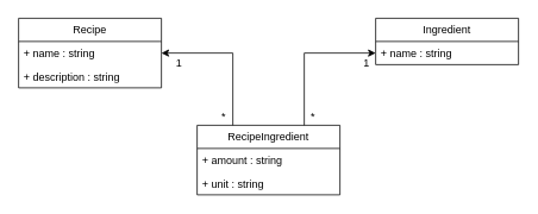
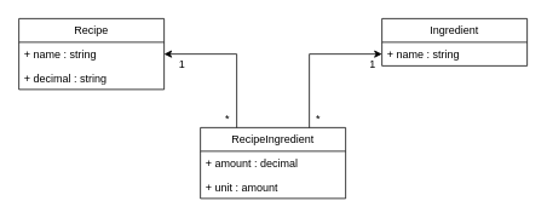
  <mxCell id="0" />
  <mxCell id="1" parent="0" />
  <mxCell id="2" style="edgeStyle=orthogonalEdgeStyle;rounded=0;orthogonalLoop=1;jettySize=auto;html=1;exitX=0.25;exitY=0;exitDx=0;exitDy=0;entryX=1;entryY=0.5;entryDx=0;entryDy=0;" edge="1" parent="1" source="4" target="10"><mxGeometry relative="1" as="geometry" /></mxCell>
  <mxCell id="3" style="edgeStyle=orthogonalEdgeStyle;rounded=0;orthogonalLoop=1;jettySize=auto;html=1;exitX=0.75;exitY=0;exitDx=0;exitDy=0;entryX=0;entryY=0.5;entryDx=0;entryDy=0;" edge="1" parent="1" source="4" target="8"><mxGeometry relative="1" as="geometry" /></mxCell>
  <mxCell id="4" value="&lt;div&gt;RecipeIngredient&lt;/div&gt;" style="swimlane;fontStyle=0;childLayout=stackLayout;horizontal=1;startSize=26;fillColor=none;horizontalStack=0;resizeParent=1;resizeParentMax=0;resizeLast=0;collapsible=1;marginBottom=0;whiteSpace=wrap;html=1;" parent="1" vertex="1"><mxGeometry x="220" y="140" width="160" height="78" as="geometry" /></mxCell>
- <mxCell id="5" value="+ amount : string" style="text;strokeColor=none;fillColor=none;align=left;verticalAlign=top;spacingLeft=4;spacingRight=4;overflow=hidden;rotatable=0;points=[[0,0.5],[1,0.5]];portConstraint=eastwest;whiteSpace=wrap;html=1;" parent="4" vertex="1"><mxGeometry y="26" width="160" height="26" as="geometry" /></mxCell>
- <mxCell id="6" value="+ unit : string" style="text;strokeColor=none;fillColor=none;align=left;verticalAlign=top;spacingLeft=4;spacingRight=4;overflow=hidden;rotatable=0;points=[[0,0.5],[1,0.5]];portConstraint=eastwest;whiteSpace=wrap;html=1;" parent="4" vertex="1"><mxGeometry y="52" width="160" height="26" as="geometry" /></mxCell>
+ <mxCell id="5" value="+ amount : decimal" style="text;strokeColor=none;fillColor=none;align=left;verticalAlign=top;spacingLeft=4;spacingRight=4;overflow=hidden;rotatable=0;points=[[0,0.5],[1,0.5]];portConstraint=eastwest;whiteSpace=wrap;html=1;" parent="4" vertex="1"><mxGeometry y="26" width="160" height="26" as="geometry" /></mxCell>
+ <mxCell id="6" value="+ unit : amount" style="text;strokeColor=none;fillColor=none;align=left;verticalAlign=top;spacingLeft=4;spacingRight=4;overflow=hidden;rotatable=0;points=[[0,0.5],[1,0.5]];portConstraint=eastwest;whiteSpace=wrap;html=1;" parent="4" vertex="1"><mxGeometry y="52" width="160" height="26" as="geometry" /></mxCell>
  <mxCell id="7" value="Ingredient" style="swimlane;fontStyle=0;childLayout=stackLayout;horizontal=1;startSize=26;fillColor=none;horizontalStack=0;resizeParent=1;resizeParentMax=0;resizeLast=0;collapsible=1;marginBottom=0;whiteSpace=wrap;html=1;" parent="1" vertex="1"><mxGeometry x="420" y="20" width="160" height="52" as="geometry" /></mxCell>
  <mxCell id="8" value="+ name : string" style="text;strokeColor=none;fillColor=none;align=left;verticalAlign=top;spacingLeft=4;spacingRight=4;overflow=hidden;rotatable=0;points=[[0,0.5],[1,0.5]];portConstraint=eastwest;whiteSpace=wrap;html=1;" parent="7" vertex="1"><mxGeometry y="26" width="160" height="26" as="geometry" /></mxCell>
  <mxCell id="9" value="Recipe" style="swimlane;fontStyle=0;childLayout=stackLayout;horizontal=1;startSize=26;fillColor=none;horizontalStack=0;resizeParent=1;resizeParentMax=0;resizeLast=0;collapsible=1;marginBottom=0;whiteSpace=wrap;html=1;" parent="1" vertex="1"><mxGeometry x="20" y="20" width="160" height="78" as="geometry" /></mxCell>
  <mxCell id="10" value="&lt;div&gt;+ name : string&lt;br&gt;&lt;/div&gt;" style="text;strokeColor=none;fillColor=none;align=left;verticalAlign=top;spacingLeft=4;spacingRight=4;overflow=hidden;rotatable=0;points=[[0,0.5],[1,0.5]];portConstraint=eastwest;whiteSpace=wrap;html=1;" parent="9" vertex="1"><mxGeometry y="26" width="160" height="26" as="geometry" /></mxCell>
- <mxCell id="11" value="+ description : string" style="text;strokeColor=none;fillColor=none;align=left;verticalAlign=top;spacingLeft=4;spacingRight=4;overflow=hidden;rotatable=0;points=[[0,0.5],[1,0.5]];portConstraint=eastwest;whiteSpace=wrap;html=1;" parent="9" vertex="1"><mxGeometry y="52" width="160" height="26" as="geometry" /></mxCell>
+ <mxCell id="11" value="+ decimal : string" style="text;strokeColor=none;fillColor=none;align=left;verticalAlign=top;spacingLeft=4;spacingRight=4;overflow=hidden;rotatable=0;points=[[0,0.5],[1,0.5]];portConstraint=eastwest;whiteSpace=wrap;html=1;" parent="9" vertex="1"><mxGeometry y="52" width="160" height="26" as="geometry" /></mxCell>
  <mxCell id="12" value="1" style="text;html=1;strokeColor=none;fillColor=none;align=center;verticalAlign=middle;whiteSpace=wrap;rounded=0;" vertex="1" parent="1"><mxGeometry x="190" y="60" width="20" height="20" as="geometry" /></mxCell>
  <mxCell id="13" value="*" style="text;html=1;strokeColor=none;fillColor=none;align=center;verticalAlign=middle;whiteSpace=wrap;rounded=0;" vertex="1" parent="1"><mxGeometry x="240" y="120" width="20" height="20" as="geometry" /></mxCell>
  <mxCell id="14" value="1" style="text;html=1;strokeColor=none;fillColor=none;align=center;verticalAlign=middle;whiteSpace=wrap;rounded=0;" vertex="1" parent="1"><mxGeometry x="400" y="60" width="20" height="20" as="geometry" /></mxCell>
  <mxCell id="15" value="*" style="text;html=1;strokeColor=none;fillColor=none;align=center;verticalAlign=middle;whiteSpace=wrap;rounded=0;" vertex="1" parent="1"><mxGeometry x="340" y="120" width="20" height="20" as="geometry" /></mxCell>
